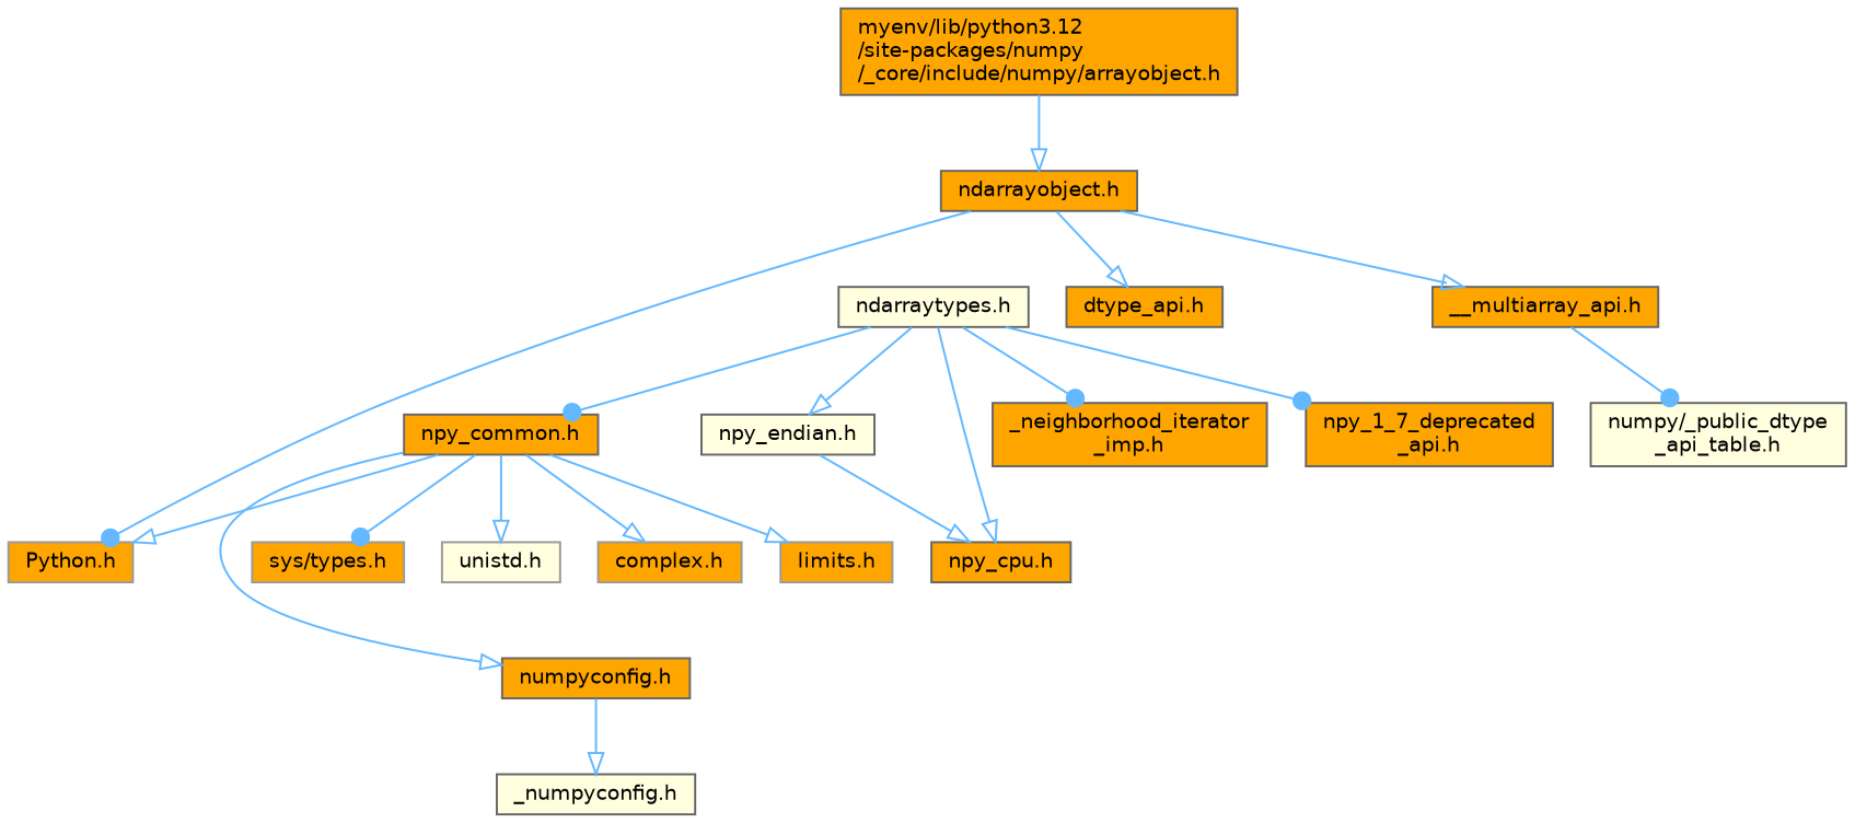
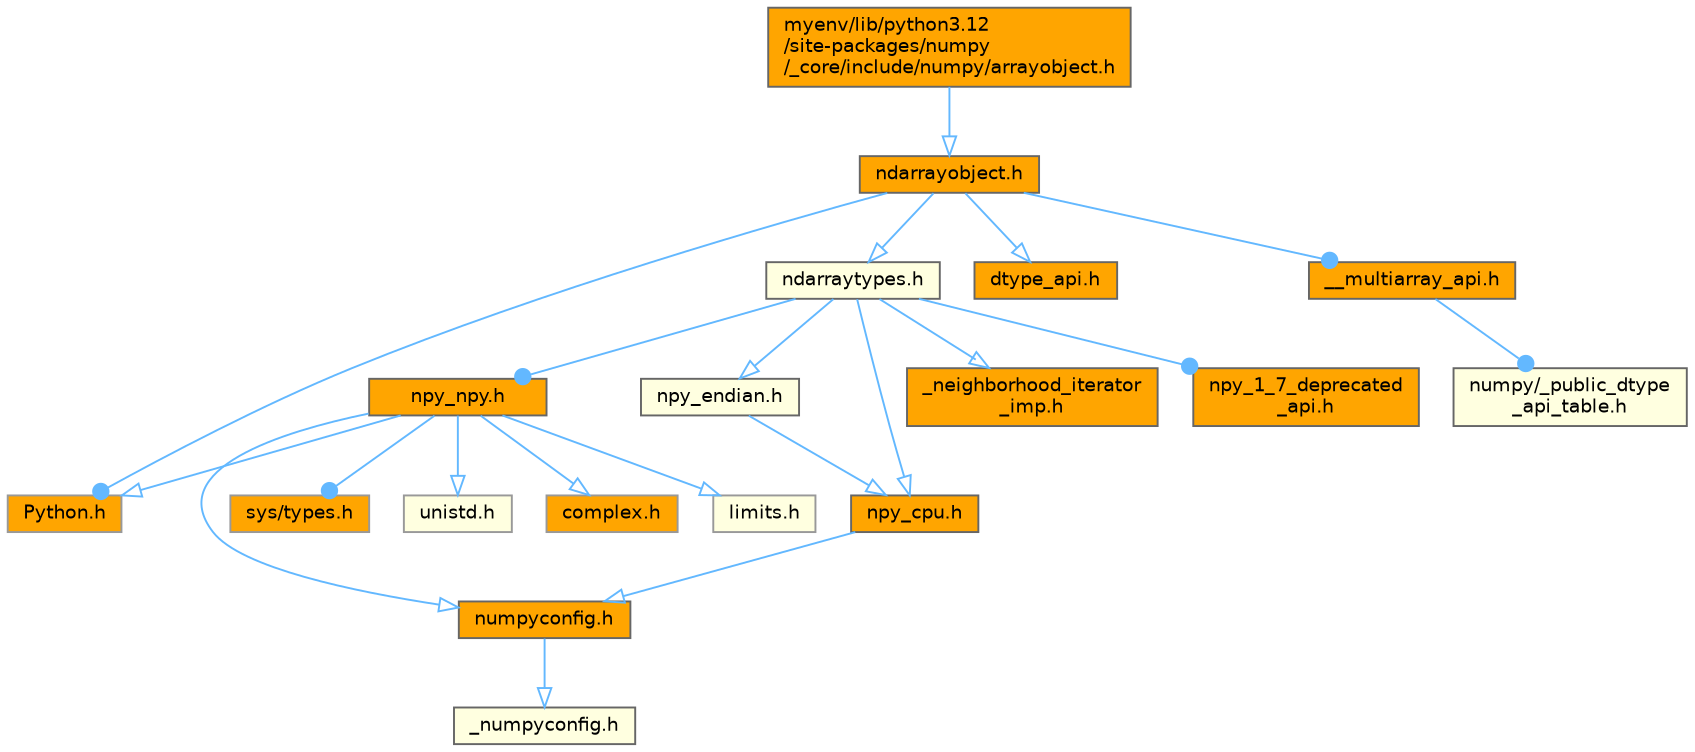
  digraph {
    node [color=grey40 fillcolor=orange fontname=Helvetica fontsize=10 shape=box style=filled]
    edge [arrowhead=onormal color=steelblue1 fontname=Helvetica fontsize=10 labelfontname=Helvetica labelfontsize=10 style=solid]
    n1 [color=gray40 fontcolor=black height=0.2 label="myenv/lib/python3.12\l/site-packages/numpy\l/_core/include/numpy/arrayobject.h" width=0.4]
    n2 [height=0.2 label="ndarrayobject.h" width=0.4]
    n3 [color=grey60 height=0.2 label="Python.h" width=0.4]
    n4 [fillcolor=lightyellow height=0.2 label="ndarraytypes.h" width=0.4]
    n5 [height=0.2 label="dtype_api.h" width=0.4]
    n6 [height=0.2 label="__multiarray_api.h" width=0.4]
-   n7 [height=0.2 label="npy_common.h" width=0.4]
+   n7 [height=0.2 label="npy_npy.h" width=0.4]
    n8 [fillcolor=lightyellow height=0.2 label="npy_endian.h" width=0.4]
    n9 [height=0.2 label="npy_cpu.h" width=0.4]
    n10 [height=0.2 label="_neighborhood_iterator\l_imp.h" width=0.4]
    n11 [height=0.2 label="npy_1_7_deprecated\l_api.h" width=0.4]
    n12 [fillcolor=lightyellow height=0.2 label="numpy/_public_dtype\l_api_table.h" width=0.4]
    n13 [height=0.2 label="numpyconfig.h" width=0.4]
    n14 [color=grey60 height=0.2 label="sys/types.h" width=0.4]
    n15 [color=grey60 fillcolor=lightyellow height=0.2 label="unistd.h" width=0.4]
    n16 [color=grey60 height=0.2 label="complex.h" width=0.4]
-   n17 [color=grey60 height=0.2 label="limits.h" width=0.4]
+   n17 [color=grey60 fillcolor=lightyellow height=0.2 label="limits.h" width=0.4]
    n18 [fillcolor=lightyellow height=0.2 label="_numpyconfig.h" width=0.4]
    n1 -> n2
    n2 -> n3 [arrowhead=dot]
+   n2 -> n4
    n2 -> n5
-   n2 -> n6
+   n2 -> n6 [arrowhead=dot]
    n4 -> n7 [arrowhead=dot]
    n4 -> n8
    n4 -> n9
-   n4 -> n10 [arrowhead=dot]
+   n4 -> n10
    n4 -> n11 [arrowhead=dot]
    n6 -> n12 [arrowhead=dot]
    n7 -> n3
    n7 -> n13
    n7 -> n14 [arrowhead=dot]
    n7 -> n15
    n7 -> n16
    n7 -> n17
    n8 -> n9
+   n9 -> n13
    n13 -> n18
  }
